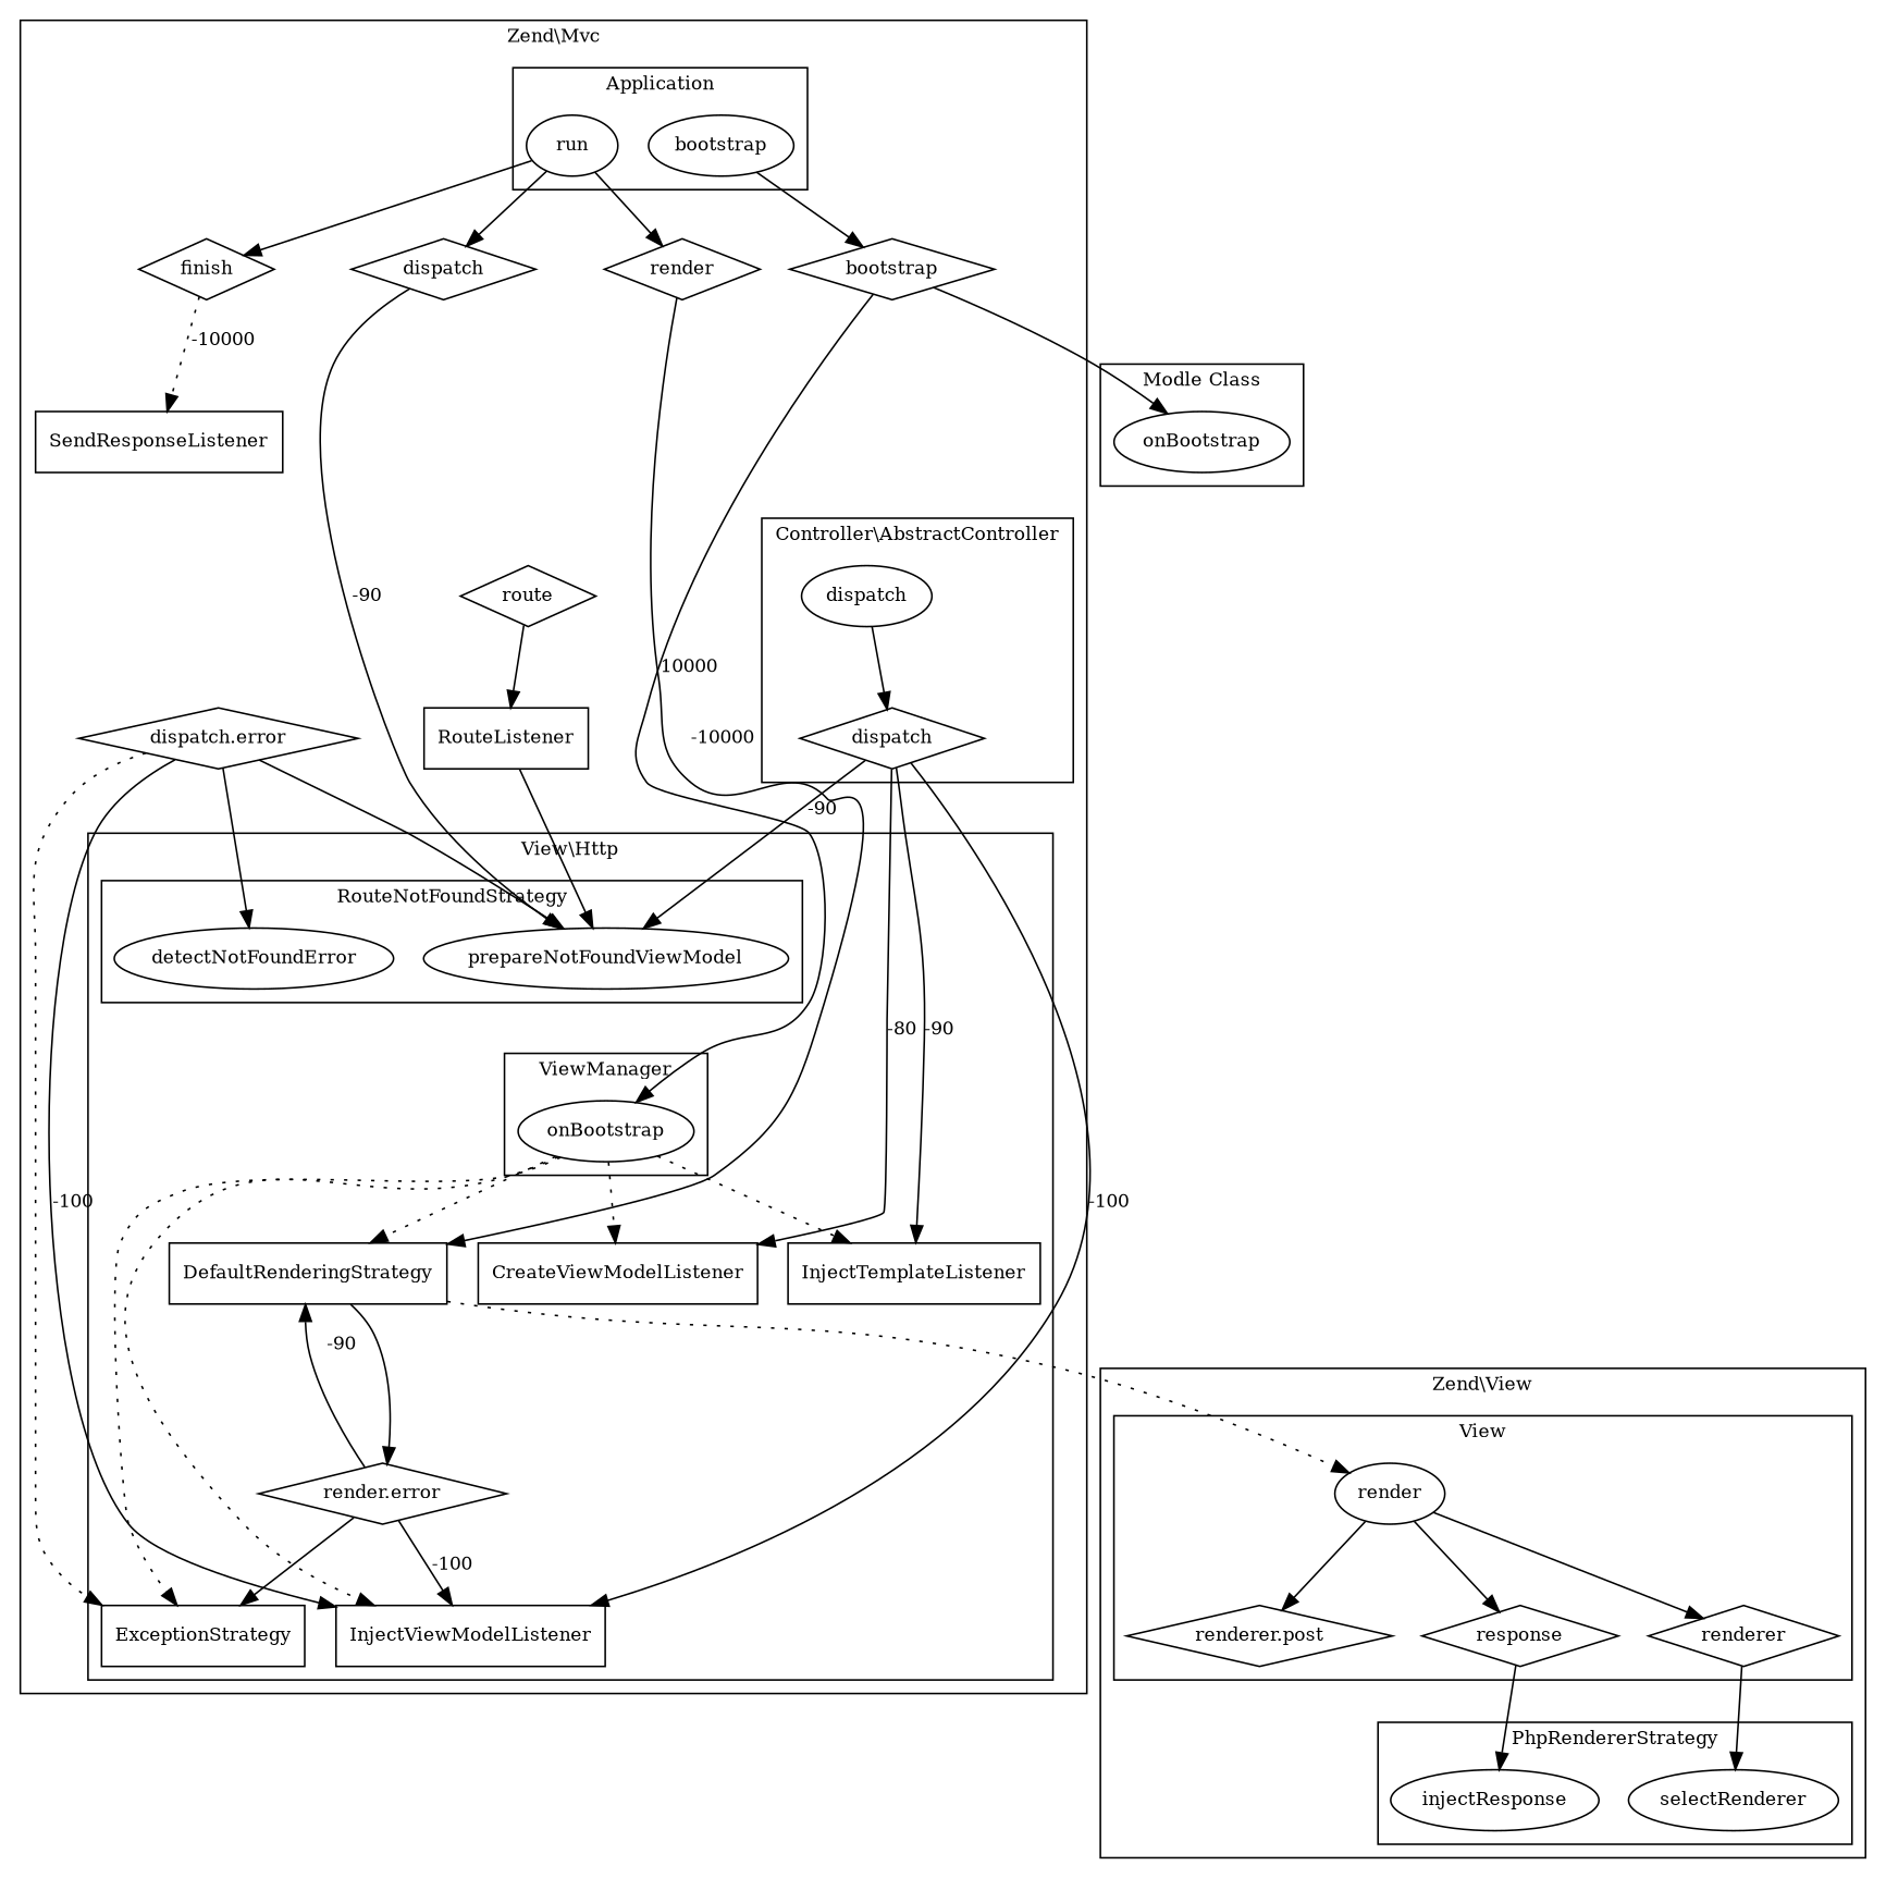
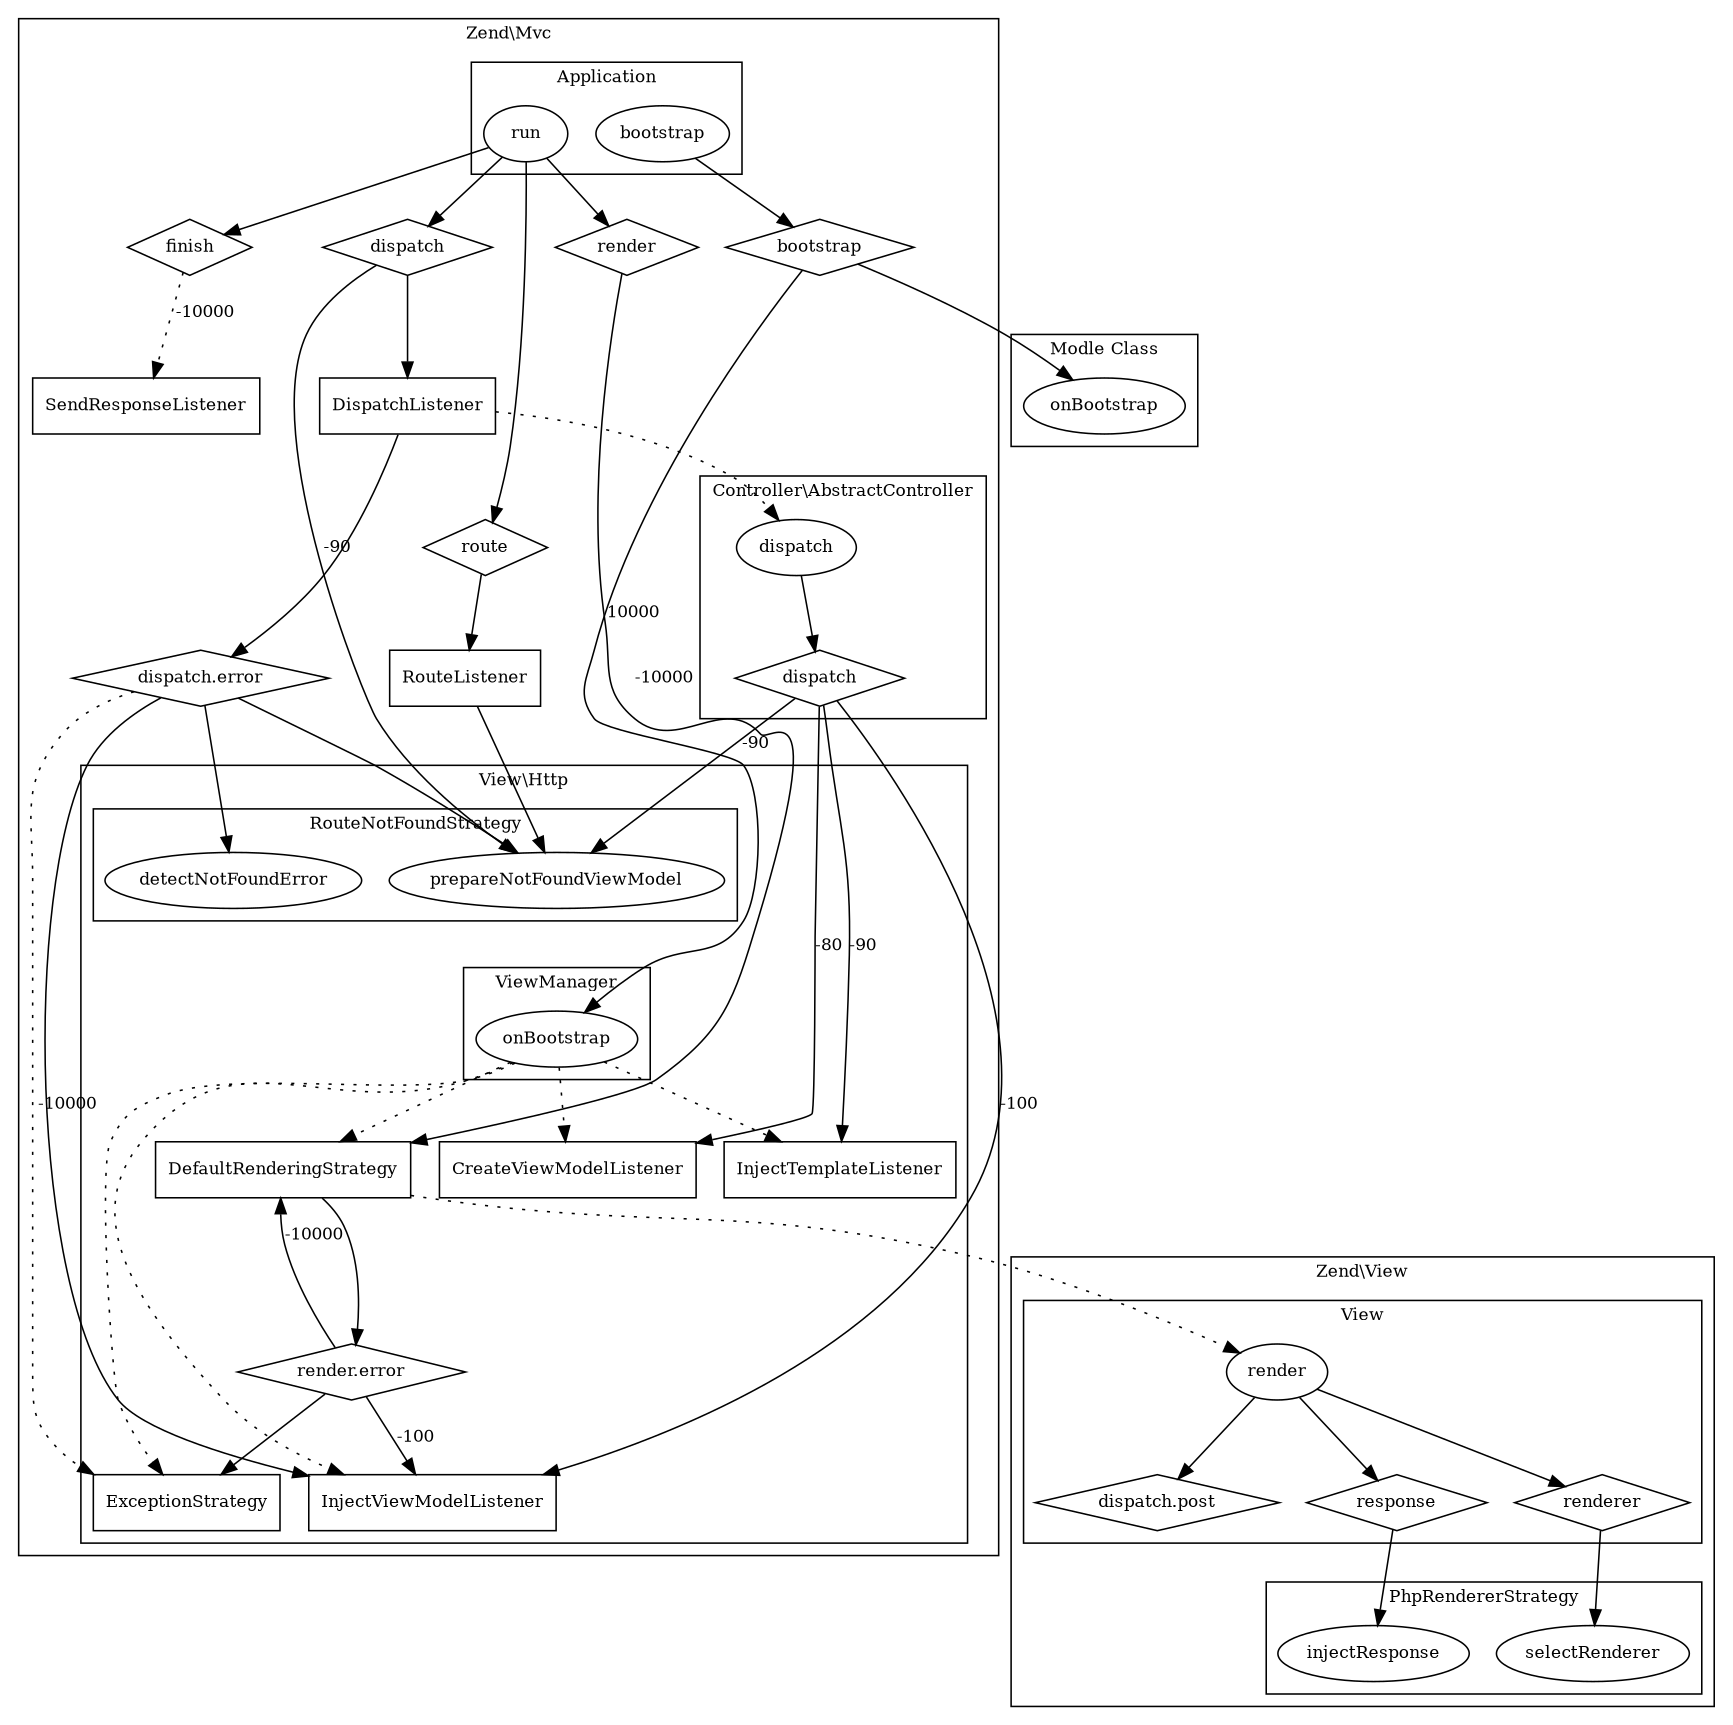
  digraph {
    fontname="DejaVu Serif"
    fontsize=11
    node [fontname="DejaVu Serif" fontsize=11 shape=diamond]
    edge [arrowhead=normal fontname="DejaVu Serif" fontsize=11]
    bootstrap [shape=ellipse]
    run [shape=ellipse]
    detectNotFoundError [shape=ellipse]
    prepareNotFoundViewModel [shape=ellipse]
    n5 [label=onBootstrap shape=ellipse]
    n6 [label="render.error"]
    DefaultRenderingStrategy [shape=box]
    InjectViewModelListener [shape=box]
    InjectTemplateListener [shape=box]
    CreateViewModelListener [shape=box]
    ExceptionStrategy [shape=box]
    n12 [label=dispatch shape=ellipse]
    n13 [label=dispatch]
    n14 [label=bootstrap]
    n15 [label=route]
    n16 [label=dispatch]
    n17 [label=render]
    n18 [label=finish]
    RouteListener [shape=box]
    n20 [label="dispatch.error"]
+   DispatchListener [shape=box]
    SendResponseListener [shape=box]
    onBootstrap [shape=ellipse]
    render [shape=ellipse]
    n25 [label=renderer]
-   n26 [label="renderer.post"]
+   n26 [label="dispatch.post"]
    n27 [label=response]
    n28 [label=selectRenderer shape=ellipse]
    n29 [label=injectResponse shape=ellipse]
    subgraph cluster_1 {
      label="Zend\\Mvc"
      n14
      n15
      n16
      n17
      n18
      RouteListener
      n20
+     DispatchListener
      SendResponseListener
      subgraph cluster_2 {
        label=Application
        bootstrap
        run
      }
      subgraph cluster_3 {
        label="View\\Http"
        n6
        DefaultRenderingStrategy
        InjectViewModelListener
        InjectTemplateListener
        CreateViewModelListener
        ExceptionStrategy
        subgraph cluster_4 {
          label=RouteNotFoundStrategy
          detectNotFoundError
          prepareNotFoundViewModel
        }
        subgraph cluster_5 {
          label=ViewManager
          n5
        }
      }
      subgraph cluster_6 {
        label="Controller\\AbstractController"
        n12
        n13
      }
    }
    subgraph cluster_7 {
      label="Modle Class"
      onBootstrap
    }
    subgraph cluster_8 {
      EVENT_RENDERER=renderer
      EVENT_RENDERER_POST="renderer.post"
      EVENT_RESPONSE=response
      label="Zend\\View"
      subgraph cluster_9 {
        EVENT_RENDERER=renderer
        EVENT_RENDERER_POST="renderer.post"
        EVENT_RESPONSE=response
        label=View
        render
        n25
        n26
        n27
      }
      subgraph cluster_10 {
        EVENT_RENDERER=renderer
        EVENT_RENDERER_POST="renderer.post"
        EVENT_RESPONSE=response
        label=PhpRendererStrategy
        n28
        n29
      }
    }
    bootstrap -> n14
+   run -> n15
    run -> n16
    run -> n17
    run -> n18
    prepareNotFoundViewModel -> n5 [style=invis]
    n5 -> DefaultRenderingStrategy [style=dotted]
    n5 -> InjectViewModelListener [style=dotted]
    n5 -> InjectTemplateListener [style=dotted]
    n5 -> CreateViewModelListener [style=dotted]
    n5 -> ExceptionStrategy [style=dotted]
-   n6 -> DefaultRenderingStrategy [label=-90]
+   n6 -> DefaultRenderingStrategy [label=-10000]
    n6 -> InjectViewModelListener [label=-100]
    n6 -> ExceptionStrategy
    DefaultRenderingStrategy -> n6 [style=filled]
    DefaultRenderingStrategy -> render [style=dotted]
    InjectTemplateListener -> n6 [style=invis]
    n12 -> n13
    n13 -> prepareNotFoundViewModel [label=-90]
    n13 -> InjectViewModelListener [label=-100]
    n13 -> InjectTemplateListener [label=-90]
    n13 -> CreateViewModelListener [label=-80]
    n14 -> n5 [label=10000]
    n14 -> onBootstrap
    n15 -> RouteListener
    n16 -> prepareNotFoundViewModel [label=-90]
+   n16 -> DispatchListener
    n17 -> DefaultRenderingStrategy [label=-10000]
    n18 -> SendResponseListener [label=-10000 style=dotted]
    RouteListener -> prepareNotFoundViewModel
    n20 -> detectNotFoundError
    n20 -> prepareNotFoundViewModel
-   n20 -> InjectViewModelListener [label=-100]
+   n20 -> InjectViewModelListener [label=-10000]
    n20 -> ExceptionStrategy [style=dotted]
+   DispatchListener -> n12 [style=dotted]
+   DispatchListener -> n20
    render -> n25 [arrowhead=""]
    render -> n26 [arrowhead=""]
    render -> n27 [arrowhead=""]
    n25 -> n28 [arrowhead=""]
    n27 -> n29 [arrowhead=""]
  }
